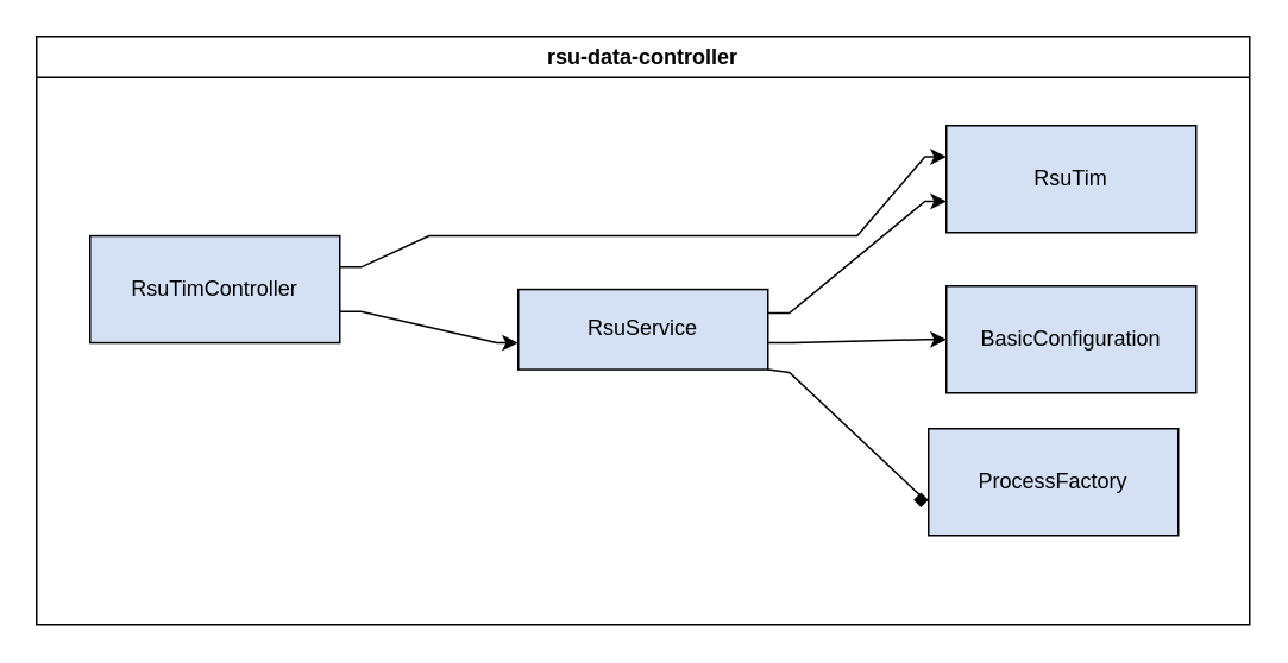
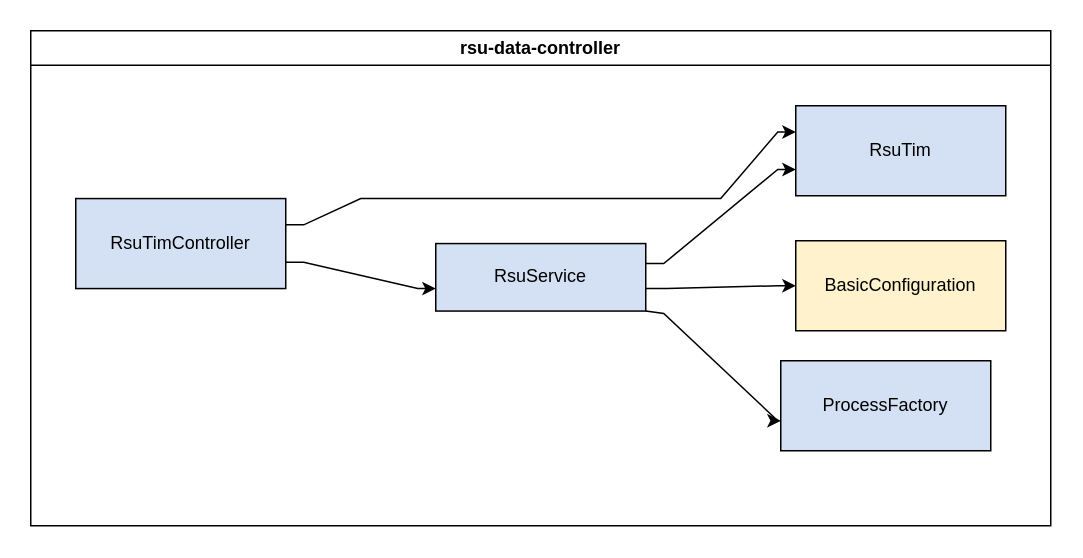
  <mxCell id="0" />
  <mxCell id="1" parent="0" />
- <mxCell id="2" value="BasicConfiguration" style="rounded=0;whiteSpace=wrap;html=1;fillColor=#D4E1F5;container=0;" parent="1" vertex="1"><mxGeometry x="530" y="160" width="140" height="60" as="geometry" /></mxCell>
+ <mxCell id="2" value="BasicConfiguration" style="rounded=0;whiteSpace=wrap;html=1;fillColor=#fff2cc;container=0;" parent="1" vertex="1"><mxGeometry x="530" y="160" width="140" height="60" as="geometry" /></mxCell>
  <mxCell id="3" style="edgeStyle=orthogonalEdgeStyle;rounded=0;orthogonalLoop=1;jettySize=auto;html=1;noEdgeStyle=1;orthogonal=1;" edge="1" parent="1" source="5" target="6"><mxGeometry relative="1" as="geometry"><Array as="points"><mxPoint x="202" y="149.375" /><mxPoint x="240" y="131.875" /><mxPoint x="480" y="131.875" /><mxPoint x="518" y="87.5" /></Array></mxGeometry></mxCell>
  <mxCell id="4" style="edgeStyle=orthogonalEdgeStyle;rounded=0;orthogonalLoop=1;jettySize=auto;html=1;noEdgeStyle=1;orthogonal=1;" edge="1" parent="1" source="5" target="11"><mxGeometry relative="1" as="geometry"><Array as="points"><mxPoint x="202" y="174.375" /><mxPoint x="278" y="191.875" /></Array></mxGeometry></mxCell>
  <mxCell id="5" value="RsuTimController" style="rounded=0;whiteSpace=wrap;html=1;fillColor=#D4E1F5;container=0;" vertex="1" parent="1"><mxGeometry y="131.875" width="140" height="60" as="geometry" x="50" /></mxCell>
  <mxCell id="6" value="RsuTim" style="rounded=0;whiteSpace=wrap;html=1;fillColor=#D4E1F5;container=0;" vertex="1" parent="1"><mxGeometry x="530" width="140" height="60" as="geometry" y="70" /></mxCell>
  <mxCell id="7" value="ProcessFactory" style="rounded=0;whiteSpace=wrap;html=1;fillColor=#D4E1F5;container=0;" vertex="1" parent="1"><mxGeometry x="520" y="240" width="140" height="60" as="geometry" /></mxCell>
  <mxCell id="8" style="edgeStyle=orthogonalEdgeStyle;rounded=0;orthogonalLoop=1;jettySize=auto;html=1;noEdgeStyle=1;orthogonal=1;" edge="1" parent="1" source="11" target="2"><mxGeometry relative="1" as="geometry"><Array as="points"><mxPoint x="444" y="191.875" /><mxPoint x="518" y="190" /></Array></mxGeometry></mxCell>
  <mxCell id="9" style="edgeStyle=orthogonalEdgeStyle;rounded=0;orthogonalLoop=1;jettySize=auto;html=1;noEdgeStyle=1;orthogonal=1;" edge="1" parent="1" source="11" target="6"><mxGeometry relative="1" as="geometry"><Array as="points"><mxPoint x="442" y="175.208" /><mxPoint x="518" y="112.5" /></Array></mxGeometry></mxCell>
- <mxCell id="10" style="edgeStyle=orthogonalEdgeStyle;rounded=0;orthogonalLoop=1;jettySize=auto;html=1;noEdgeStyle=1;orthogonal=1;endArrow=diamond;" edge="1" parent="1" source="11" target="7"><mxGeometry relative="1" as="geometry"><Array as="points"><mxPoint x="442" y="208.542" /><mxPoint x="518" y="280" /></Array></mxGeometry></mxCell>
+ <mxCell id="10" style="edgeStyle=orthogonalEdgeStyle;rounded=0;orthogonalLoop=1;jettySize=auto;html=1;noEdgeStyle=1;orthogonal=1;" edge="1" parent="1" source="11" target="7"><mxGeometry relative="1" as="geometry"><Array as="points"><mxPoint x="442" y="208.542" /><mxPoint x="518" y="280" /></Array></mxGeometry></mxCell>
  <mxCell id="11" value="RsuService" style="rounded=0;whiteSpace=wrap;html=1;fillColor=#D4E1F5;container=0;" vertex="1" parent="1"><mxGeometry x="290" y="161.875" width="140" height="45" as="geometry" /></mxCell>
  <mxCell id="12" value="rsu-data-controller" style="swimlane;whiteSpace=wrap;html=1;" vertex="1" parent="1"><mxGeometry x="20" y="20" width="680" height="330" as="geometry" /></mxCell>
